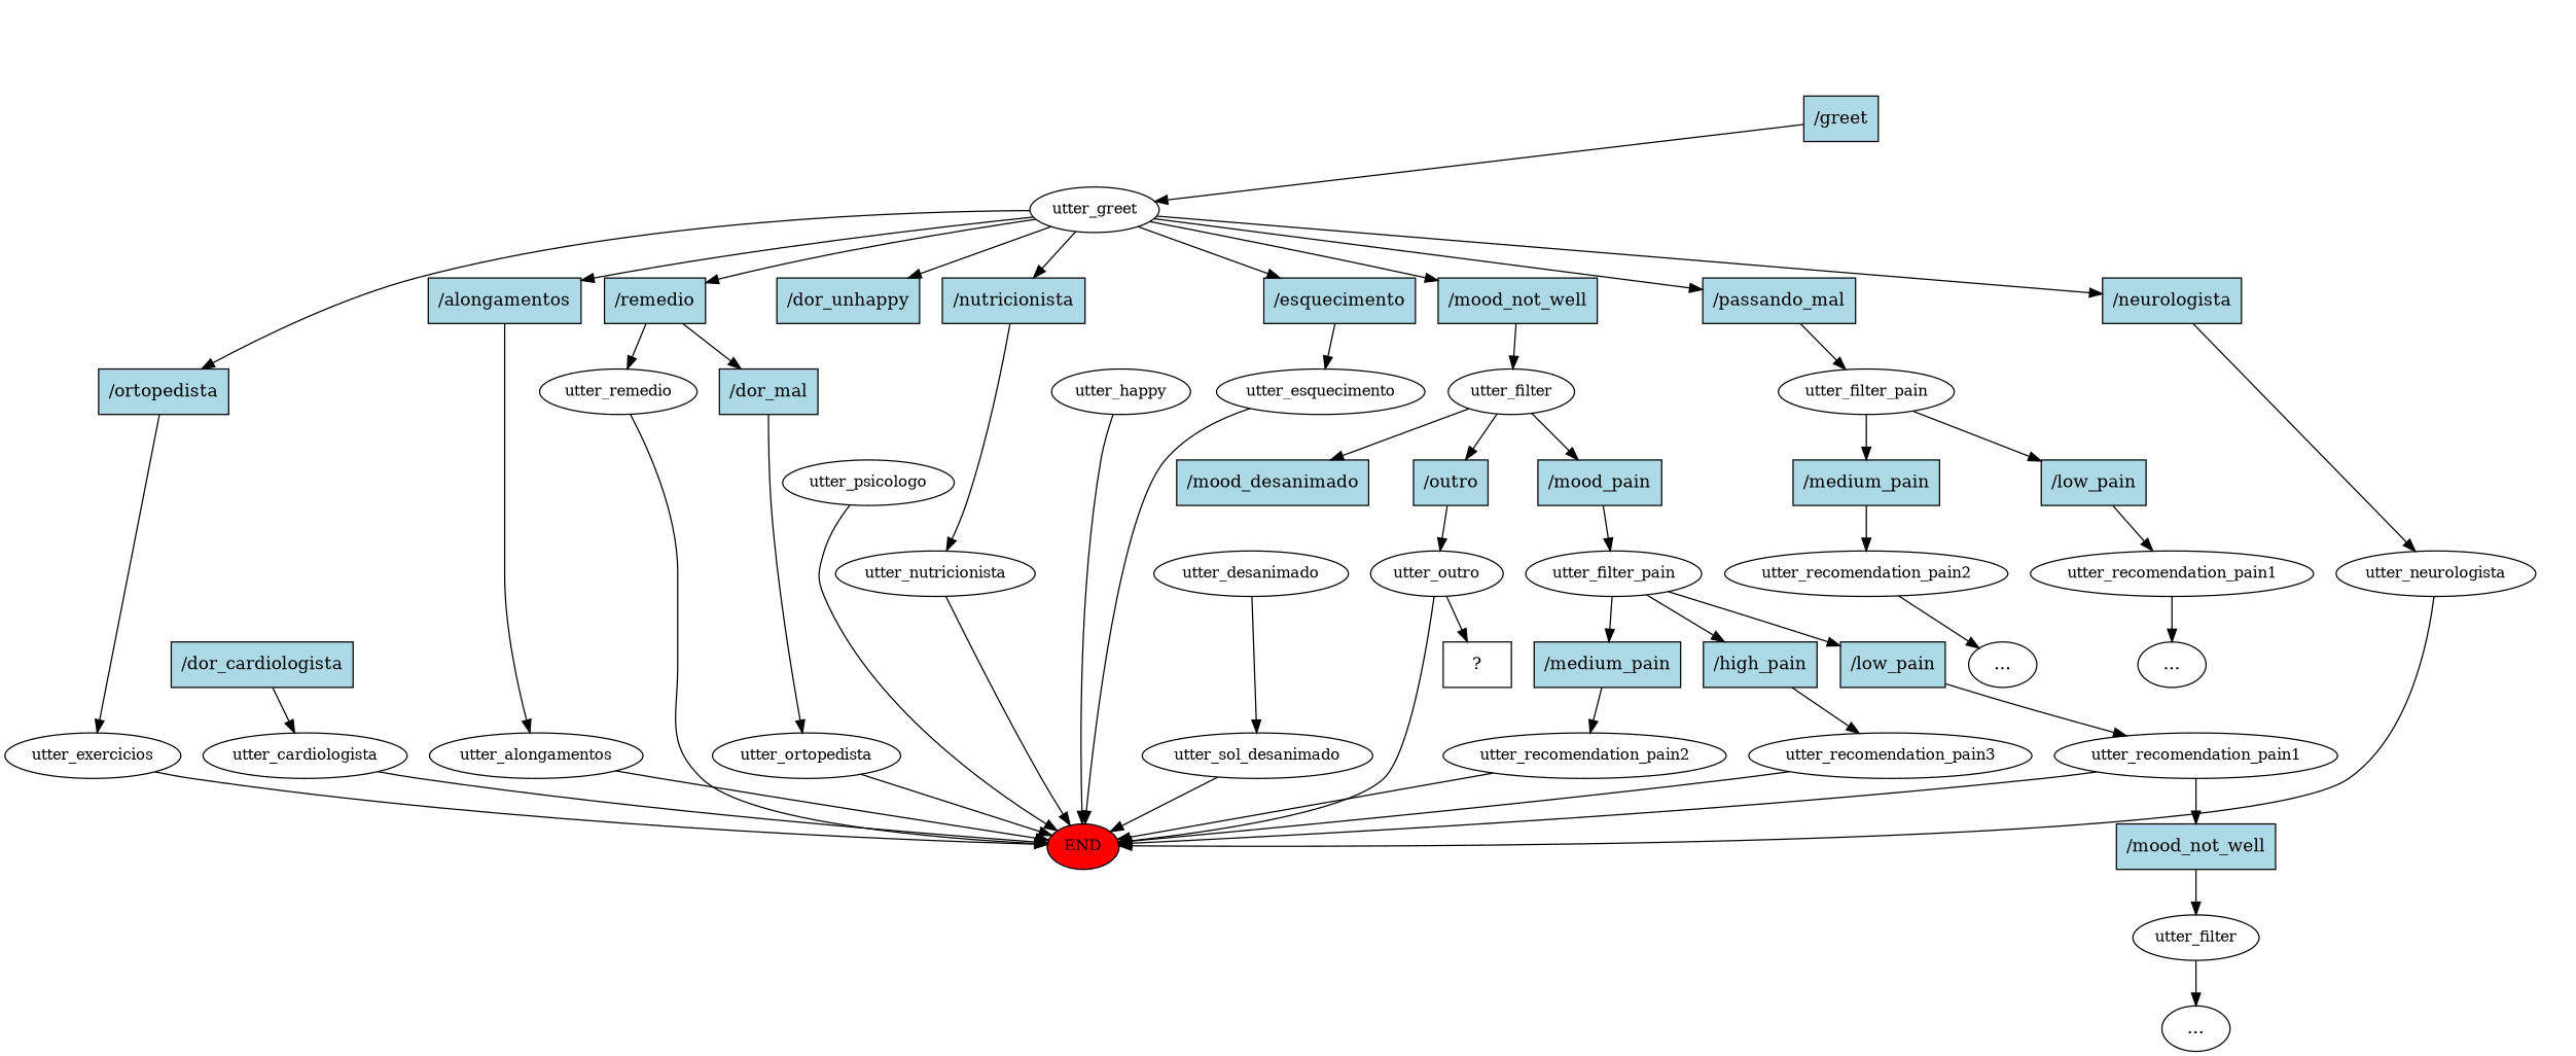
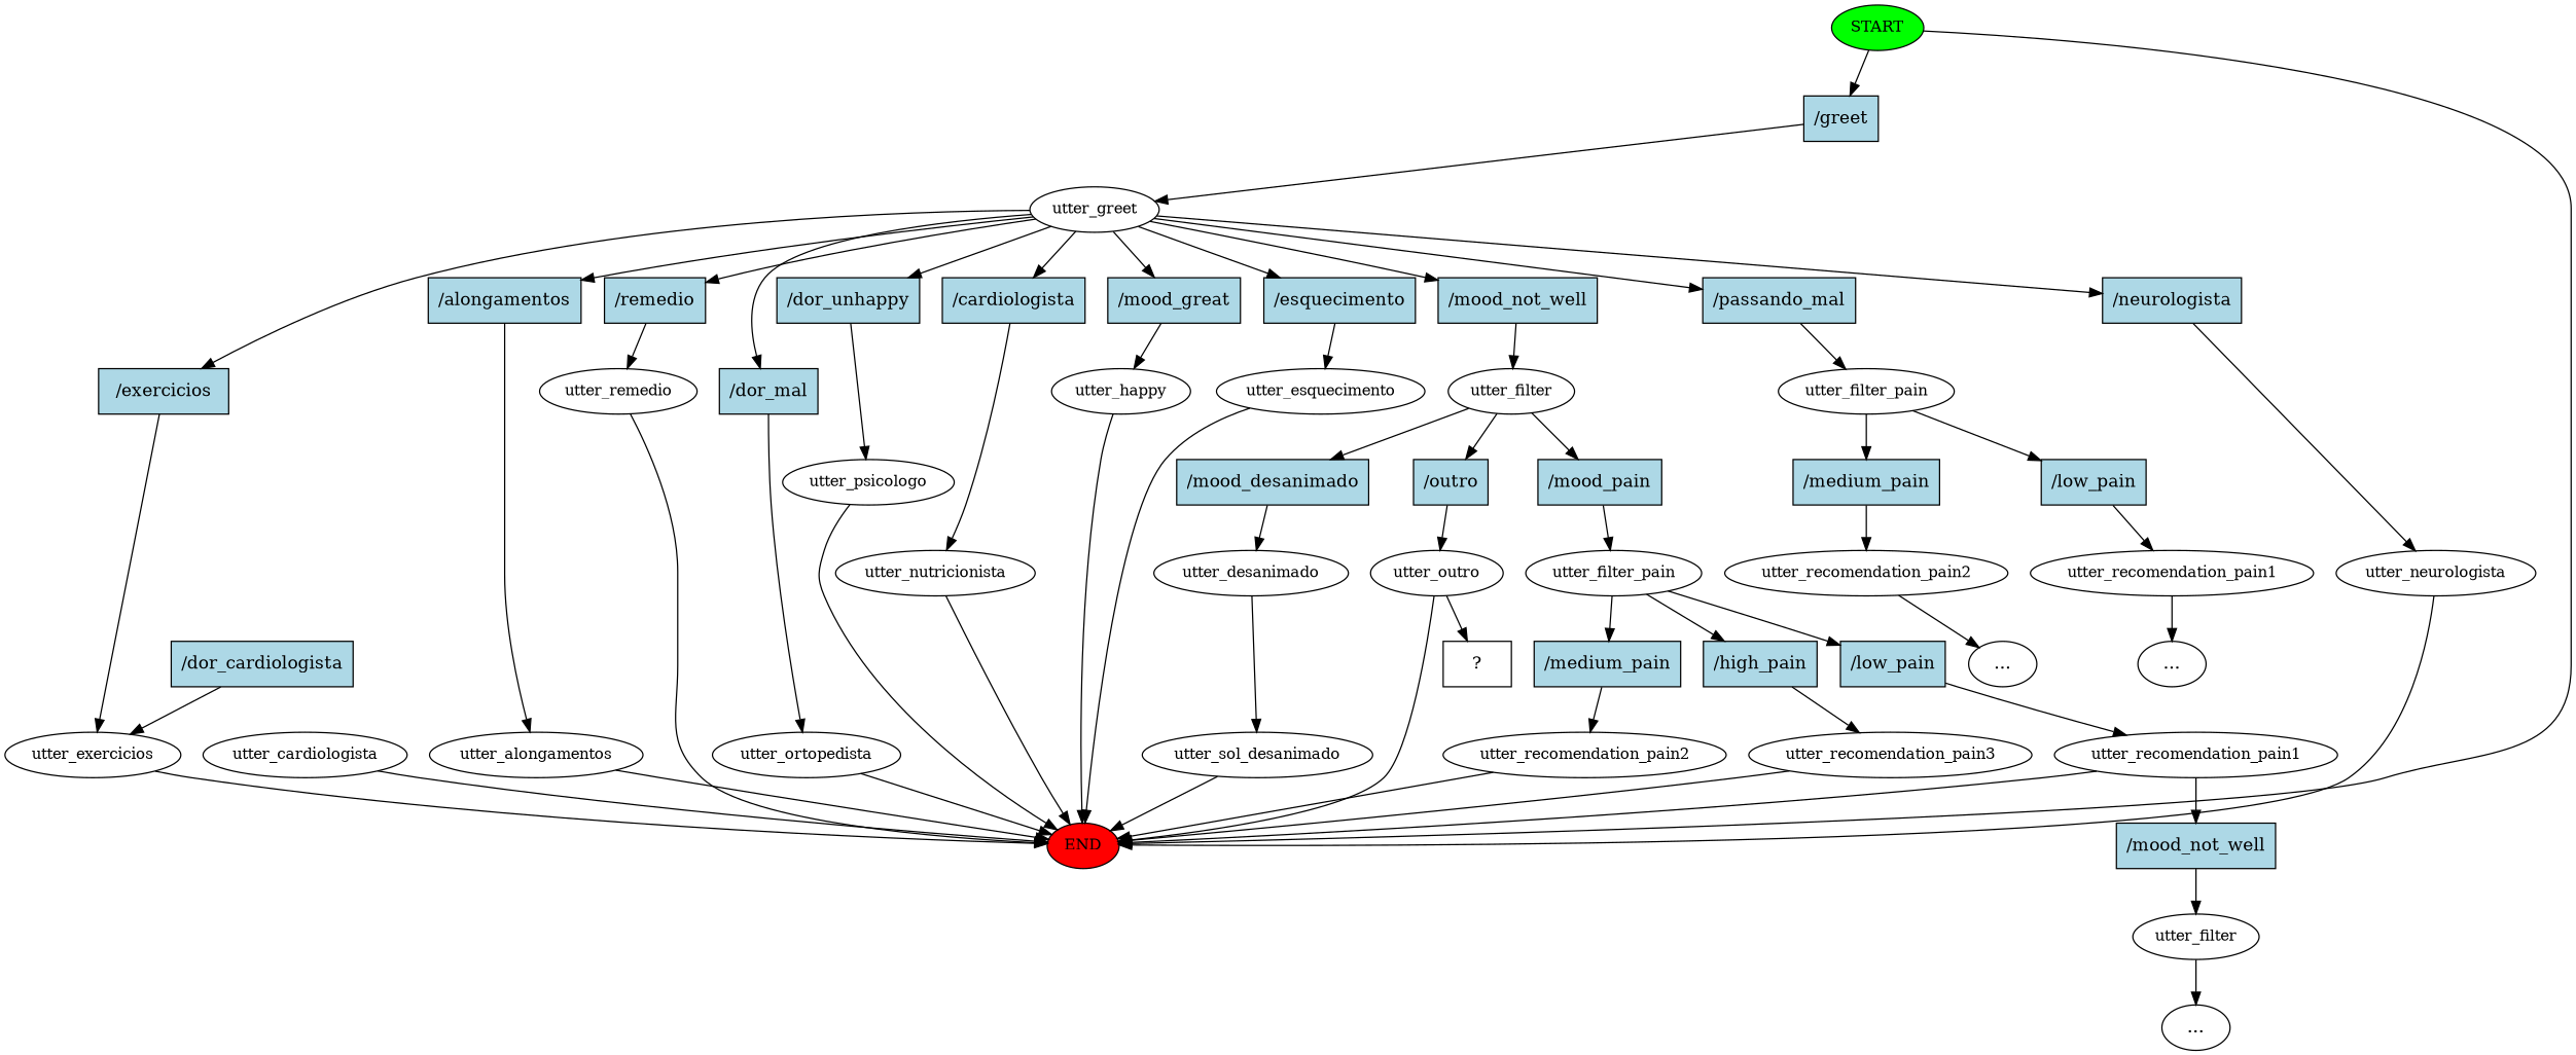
  digraph {
+   n1 [fillcolor=green fontsize=12 label=START style=filled]
    n2 [fillcolor=red fontsize=12 label=END style=filled]
    n3 [fillcolor=lightblue label="/greet" shape=rect style=filled]
    n4 [fontsize=12 label=utter_greet]
    n5 [fillcolor=lightblue label="/dor_mal" shape=rect style=filled]
    n6 [fillcolor=lightblue label="/passando_mal" shape=rect style=filled]
    n7 [fillcolor=lightblue label="/neurologista" shape=rect style=filled]
    n8 [fillcolor=lightblue label="/alongamentos" shape=rect style=filled]
-   n9 [fillcolor=lightblue label="/ortopedista" shape=rect style=filled]
+   n9 [fillcolor=lightblue label="/exercicios" shape=rect style=filled]
    n10 [fillcolor=lightblue label="/dor_unhappy" shape=rect style=filled]
-   n11 [fillcolor=lightblue label="/nutricionista" shape=rect style=filled]
+   n11 [fillcolor=lightblue label="/cardiologista" shape=rect style=filled]
    n12 [fillcolor=lightblue label="/remedio" shape=rect style=filled]
    n13 [fillcolor=lightblue label="/mood_not_well" shape=rect style=filled]
+   n14 [fillcolor=lightblue label="/mood_great" shape=rect style=filled]
    n15 [fillcolor=lightblue label="/esquecimento" shape=rect style=filled]
    n16 [fontsize=12 label=utter_ortopedista]
    n17 [fillcolor=lightblue label="/dor_cardiologista" shape=rect style=filled]
    n18 [fontsize=12 label=utter_cardiologista]
    n19 [fontsize=12 label=utter_filter_pain]
    n20 [fontsize=12 label=utter_neurologista]
    n21 [fontsize=12 label=utter_alongamentos]
    n22 [fontsize=12 label=utter_exercicios]
    n23 [fontsize=12 label=utter_psicologo]
    n24 [fontsize=12 label=utter_nutricionista]
    n25 [fontsize=12 label=utter_remedio]
    n26 [fontsize=12 label=utter_filter]
    n27 [fontsize=12 label=utter_happy]
    n28 [fontsize=12 label=utter_esquecimento]
    n29 [fillcolor=lightblue label="/low_pain" shape=rect style=filled]
    n30 [fillcolor=lightblue label="/medium_pain" shape=rect style=filled]
    n31 [fontsize=12 label=utter_recomendation_pain1]
    n32 [fontsize=12 label=utter_recomendation_pain2]
    n33 [label="..."]
    n34 [label="..."]
    n35 [fillcolor=lightblue label="/mood_pain" shape=rect style=filled]
    n36 [fillcolor=lightblue label="/mood_desanimado" shape=rect style=filled]
    n37 [fillcolor=lightblue label="/outro" shape=rect style=filled]
    n38 [fontsize=12 label=utter_filter_pain]
    n39 [fontsize=12 label=utter_desanimado]
    n40 [fontsize=12 label=utter_outro]
    n41 [fillcolor=lightblue label="/low_pain" shape=rect style=filled]
    n42 [fillcolor=lightblue label="/medium_pain" shape=rect style=filled]
    n43 [fillcolor=lightblue label="/high_pain" shape=rect style=filled]
    n44 [fontsize=12 label=utter_recomendation_pain1]
    n45 [fontsize=12 label=utter_recomendation_pain2]
    n46 [fontsize=12 label=utter_recomendation_pain3]
    n47 [fillcolor=lightblue label="/mood_not_well" shape=rect style=filled]
    n48 [fontsize=12 label=utter_filter]
    n49 [label="..."]
    n50 [fontsize=12 label=utter_sol_desanimado]
    n51 [label="  ?  " shape=rect]
+   n1 -> n2
+   n1 -> n3
    n3 -> n4
-   n12 -> n5
+   n4 -> n5
    n4 -> n6
    n4 -> n7
    n4 -> n8
    n4 -> n9
    n4 -> n10
    n4 -> n11
    n4 -> n12
    n4 -> n13
+   n4 -> n14
    n4 -> n15
    n5 -> n16
    n6 -> n19
    n7 -> n20
    n8 -> n21
    n9 -> n22
+   n10 -> n23
    n11 -> n24
    n12 -> n25
    n13 -> n26
+   n14 -> n27
    n15 -> n28
    n16 -> n2
-   n17 -> n18
+   n17 -> n22
    n18 -> n2
    n19 -> n29
    n19 -> n30
    n20 -> n2
    n21 -> n2
    n22 -> n2
    n23 -> n2
    n24 -> n2
    n25 -> n2
    n26 -> n35
    n26 -> n36
    n26 -> n37
    n27 -> n2
    n28 -> n2
    n29 -> n31
    n30 -> n32
    n31 -> n33
    n32 -> n34
    n35 -> n38
+   n36 -> n39
    n37 -> n40
    n38 -> n41
    n38 -> n42
    n38 -> n43
    n39 -> n50
    n40 -> n2
    n40 -> n51
    n41 -> n44
    n42 -> n45
    n43 -> n46
    n44 -> n2
    n44 -> n47
    n45 -> n2
    n46 -> n2
    n47 -> n48
    n48 -> n49
    n50 -> n2
  }
